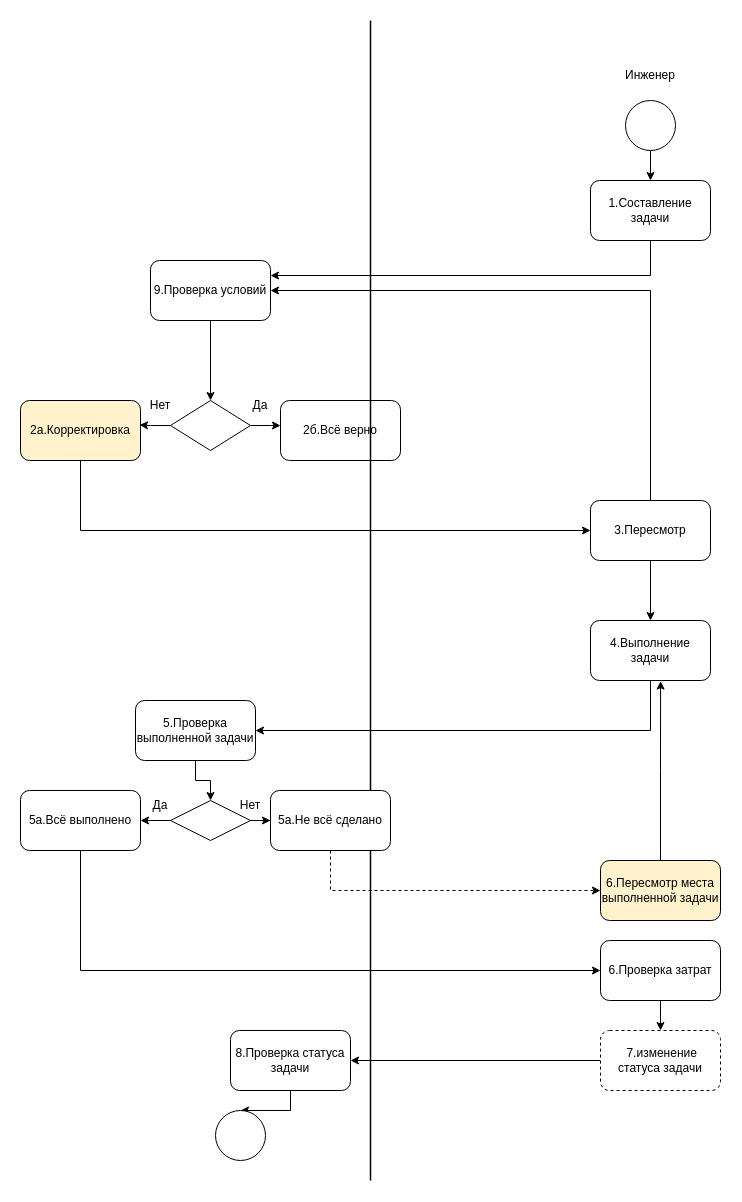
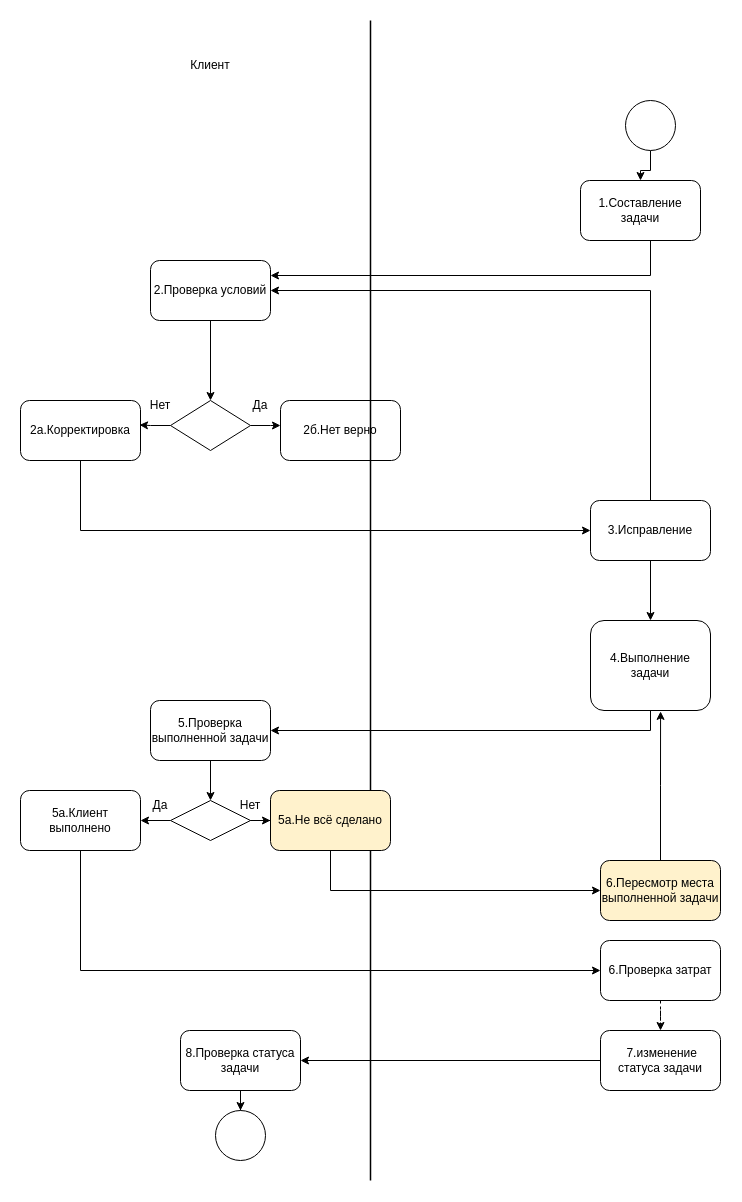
  <mxCell id="0" />
  <mxCell id="1" parent="0" />
- <mxCell id="3" value="Инженер" style="text;html=1;align=center;verticalAlign=middle;whiteSpace=wrap;rounded=0;" vertex="1" parent="1"><mxGeometry x="620" y="60" width="60" height="30" as="geometry" /></mxCell>
+ <mxCell id="2" value="Клиент" style="text;html=1;align=center;verticalAlign=middle;whiteSpace=wrap;rounded=0;" vertex="1" parent="1"><mxGeometry x="180" y="50" width="60" height="30" as="geometry" /></mxCell>
  <mxCell id="4" style="edgeStyle=orthogonalEdgeStyle;rounded=0;orthogonalLoop=1;jettySize=auto;html=1;entryX=0.5;entryY=0;entryDx=0;entryDy=0;" edge="1" parent="1" source="5" target="7"><mxGeometry relative="1" as="geometry" /></mxCell>
  <mxCell id="5" value="" style="ellipse;whiteSpace=wrap;html=1;aspect=fixed;" vertex="1" parent="1"><mxGeometry x="625" y="100" width="50" height="50" as="geometry" /></mxCell>
  <mxCell id="6" style="edgeStyle=orthogonalEdgeStyle;rounded=0;orthogonalLoop=1;jettySize=auto;html=1;entryX=1;entryY=0.25;entryDx=0;entryDy=0;" edge="1" parent="1" source="7" target="9"><mxGeometry relative="1" as="geometry"><Array as="points"><mxPoint x="650" y="275" /></Array></mxGeometry></mxCell>
- <mxCell id="7" value="1.Составление задачи" style="rounded=1;whiteSpace=wrap;html=1;" vertex="1" parent="1"><mxGeometry x="590" y="180" width="120" height="60" as="geometry" /></mxCell>
+ <mxCell id="7" value="1.Составление задачи" style="rounded=1;whiteSpace=wrap;html=1;" vertex="1" parent="1"><mxGeometry x="580" y="180" width="120" height="60" as="geometry" /></mxCell>
  <mxCell id="8" style="edgeStyle=orthogonalEdgeStyle;rounded=0;orthogonalLoop=1;jettySize=auto;html=1;entryX=0.5;entryY=0;entryDx=0;entryDy=0;" edge="1" parent="1" source="9" target="15"><mxGeometry relative="1" as="geometry" /></mxCell>
- <mxCell id="9" value="9.Проверка условий" style="rounded=1;whiteSpace=wrap;html=1;" vertex="1" parent="1"><mxGeometry x="150" y="260" width="120" height="60" as="geometry" /></mxCell>
- <mxCell id="10" value="2б.Всё верно" style="rounded=1;whiteSpace=wrap;html=1;" vertex="1" parent="1"><mxGeometry x="280" y="400" width="120" height="60" as="geometry" /></mxCell>
+ <mxCell id="9" value="2.Проверка условий" style="rounded=1;whiteSpace=wrap;html=1;" vertex="1" parent="1"><mxGeometry x="150" y="260" width="120" height="60" as="geometry" /></mxCell>
+ <mxCell id="10" value="2б.Нет верно" style="rounded=1;whiteSpace=wrap;html=1;" vertex="1" parent="1"><mxGeometry x="280" y="400" width="120" height="60" as="geometry" /></mxCell>
  <mxCell id="11" value="" style="endArrow=none;html=1;rounded=0;jumpSize=1;strokeWidth=1.5;" edge="1" parent="1"><mxGeometry width="50" height="50" relative="1" as="geometry"><mxPoint x="370" y="1180" as="sourcePoint" /><mxPoint x="370" as="targetPoint" y="20" /></mxGeometry></mxCell>
  <mxCell id="12" style="edgeStyle=orthogonalEdgeStyle;rounded=0;orthogonalLoop=1;jettySize=auto;html=1;entryX=0;entryY=0.5;entryDx=0;entryDy=0;" edge="1" parent="1" source="13" target="21"><mxGeometry relative="1" as="geometry"><Array as="points"><mxPoint x="80" y="530" /></Array></mxGeometry></mxCell>
- <mxCell id="13" value="2а.Корректировка" style="rounded=1;whiteSpace=wrap;html=1;fillColor=#fff2cc;" vertex="1" parent="1"><mxGeometry x="20" y="400" width="120" height="60" as="geometry" /></mxCell>
+ <mxCell id="13" value="2а.Корректировка" style="rounded=1;whiteSpace=wrap;html=1;" vertex="1" parent="1"><mxGeometry x="20" y="400" width="120" height="60" as="geometry" /></mxCell>
  <mxCell id="14" style="edgeStyle=orthogonalEdgeStyle;rounded=0;orthogonalLoop=1;jettySize=auto;html=1;" edge="1" parent="1" source="15" target="10"><mxGeometry relative="1" as="geometry"><Array as="points"><mxPoint x="270" y="425" /><mxPoint x="270" y="425" /></Array></mxGeometry></mxCell>
  <mxCell id="15" value="" style="rhombus;whiteSpace=wrap;html=1;" vertex="1" parent="1"><mxGeometry x="170" y="400" width="80" height="50" as="geometry" /></mxCell>
  <mxCell id="16" style="edgeStyle=orthogonalEdgeStyle;rounded=0;orthogonalLoop=1;jettySize=auto;html=1;entryX=0.992;entryY=0.408;entryDx=0;entryDy=0;entryPerimeter=0;" edge="1" parent="1" source="15" target="13"><mxGeometry relative="1" as="geometry" /></mxCell>
  <mxCell id="17" value="Да" style="text;html=1;align=center;verticalAlign=middle;whiteSpace=wrap;rounded=0;" vertex="1" parent="1"><mxGeometry x="230" y="390" width="60" height="30" as="geometry" /></mxCell>
  <mxCell id="18" value="Нет" style="text;html=1;align=center;verticalAlign=middle;whiteSpace=wrap;rounded=0;" vertex="1" parent="1"><mxGeometry x="130" y="390" width="60" height="30" as="geometry" /></mxCell>
  <mxCell id="19" style="edgeStyle=orthogonalEdgeStyle;rounded=0;orthogonalLoop=1;jettySize=auto;html=1;entryX=1;entryY=0.5;entryDx=0;entryDy=0;" edge="1" parent="1" source="21" target="9"><mxGeometry relative="1" as="geometry"><Array as="points"><mxPoint x="650" y="290" /></Array></mxGeometry></mxCell>
  <mxCell id="20" style="edgeStyle=orthogonalEdgeStyle;rounded=0;orthogonalLoop=1;jettySize=auto;html=1;entryX=0.5;entryY=0;entryDx=0;entryDy=0;" edge="1" parent="1" source="21" target="23"><mxGeometry relative="1" as="geometry" /></mxCell>
- <mxCell id="21" value="3.Пересмотр" style="rounded=1;whiteSpace=wrap;html=1;" vertex="1" parent="1"><mxGeometry x="590" y="500" width="120" height="60" as="geometry" /></mxCell>
+ <mxCell id="21" value="3.Исправление" style="rounded=1;whiteSpace=wrap;html=1;" vertex="1" parent="1"><mxGeometry x="590" y="500" width="120" height="60" as="geometry" /></mxCell>
  <mxCell id="22" style="edgeStyle=orthogonalEdgeStyle;rounded=0;orthogonalLoop=1;jettySize=auto;html=1;entryX=1;entryY=0.5;entryDx=0;entryDy=0;" edge="1" parent="1" source="23" target="25"><mxGeometry relative="1" as="geometry"><Array as="points"><mxPoint x="650" y="730" /></Array></mxGeometry></mxCell>
- <mxCell id="23" value="4.Выполнение задачи" style="rounded=1;whiteSpace=wrap;html=1;" vertex="1" parent="1"><mxGeometry x="590" y="620" width="120" height="60" as="geometry" /></mxCell>
+ <mxCell id="23" value="4.Выполнение задачи" style="rounded=1;whiteSpace=wrap;html=1;" vertex="1" parent="1"><mxGeometry x="590" y="620" width="120" height="90" as="geometry" /></mxCell>
  <mxCell id="24" style="edgeStyle=orthogonalEdgeStyle;rounded=0;orthogonalLoop=1;jettySize=auto;html=1;entryX=0.5;entryY=0;entryDx=0;entryDy=0;" edge="1" parent="1" source="25" target="28"><mxGeometry relative="1" as="geometry" /></mxCell>
- <mxCell id="25" value="5.Проверка выполненной задачи" style="rounded=1;whiteSpace=wrap;html=1;" vertex="1" parent="1"><mxGeometry x="135" y="700" width="120" height="60" as="geometry" /></mxCell>
+ <mxCell id="25" value="5.Проверка выполненной задачи" style="rounded=1;whiteSpace=wrap;html=1;" vertex="1" parent="1"><mxGeometry x="150" y="700" width="120" height="60" as="geometry" /></mxCell>
  <mxCell id="26" value="" style="edgeStyle=orthogonalEdgeStyle;rounded=0;orthogonalLoop=1;jettySize=auto;html=1;" edge="1" parent="1" source="28" target="32"><mxGeometry relative="1" as="geometry" /></mxCell>
  <mxCell id="27" style="edgeStyle=orthogonalEdgeStyle;rounded=0;orthogonalLoop=1;jettySize=auto;html=1;entryX=1;entryY=0.5;entryDx=0;entryDy=0;" edge="1" parent="1" source="28" target="30"><mxGeometry relative="1" as="geometry" /></mxCell>
  <mxCell id="28" value="" style="rhombus;whiteSpace=wrap;html=1;" vertex="1" parent="1"><mxGeometry x="170" y="800" width="80" height="40" as="geometry" /></mxCell>
  <mxCell id="29" style="edgeStyle=orthogonalEdgeStyle;rounded=0;orthogonalLoop=1;jettySize=auto;html=1;entryX=0;entryY=0.5;entryDx=0;entryDy=0;" edge="1" parent="1" source="30" target="38"><mxGeometry relative="1" as="geometry"><Array as="points"><mxPoint x="80" y="970" /></Array></mxGeometry></mxCell>
- <mxCell id="30" value="5а.Всё выполнено" style="rounded=1;whiteSpace=wrap;html=1;" vertex="1" parent="1"><mxGeometry x="20" y="790" width="120" height="60" as="geometry" /></mxCell>
- <mxCell id="31" style="edgeStyle=orthogonalEdgeStyle;rounded=0;orthogonalLoop=1;jettySize=auto;html=1;entryX=0;entryY=0.5;entryDx=0;entryDy=0;dashed=1;" edge="1" parent="1" source="32" target="33"><mxGeometry relative="1" as="geometry"><Array as="points"><mxPoint x="330" y="890" /></Array></mxGeometry></mxCell>
- <mxCell id="32" value="5а.Не всё сделано" style="rounded=1;whiteSpace=wrap;html=1;" vertex="1" parent="1"><mxGeometry x="270" y="790" width="120" height="60" as="geometry" /></mxCell>
+ <mxCell id="30" value="5а.Клиент выполнено" style="rounded=1;whiteSpace=wrap;html=1;" vertex="1" parent="1"><mxGeometry x="20" y="790" width="120" height="60" as="geometry" /></mxCell>
+ <mxCell id="31" style="edgeStyle=orthogonalEdgeStyle;rounded=0;orthogonalLoop=1;jettySize=auto;html=1;entryX=0;entryY=0.5;entryDx=0;entryDy=0;" edge="1" parent="1" source="32" target="33"><mxGeometry relative="1" as="geometry"><Array as="points"><mxPoint x="330" y="890" /></Array></mxGeometry></mxCell>
+ <mxCell id="32" value="5а.Не всё сделано" style="rounded=1;whiteSpace=wrap;html=1;fillColor=#fff2cc;" vertex="1" parent="1"><mxGeometry x="270" y="790" width="120" height="60" as="geometry" /></mxCell>
  <mxCell id="33" value="6.Пересмотр места выполненной задачи" style="rounded=1;whiteSpace=wrap;html=1;fillColor=#fff2cc;" vertex="1" parent="1"><mxGeometry x="600" y="860" width="120" height="60" as="geometry" /></mxCell>
  <mxCell id="34" style="edgeStyle=orthogonalEdgeStyle;rounded=0;orthogonalLoop=1;jettySize=auto;html=1;entryX=0.584;entryY=1.01;entryDx=0;entryDy=0;entryPerimeter=0;" edge="1" parent="1" source="33" target="23"><mxGeometry relative="1" as="geometry" /></mxCell>
  <mxCell id="35" value="Да" style="text;html=1;align=center;verticalAlign=middle;whiteSpace=wrap;rounded=0;" vertex="1" parent="1"><mxGeometry x="130" y="790" width="60" height="30" as="geometry" /></mxCell>
  <mxCell id="36" value="Нет" style="text;html=1;align=center;verticalAlign=middle;whiteSpace=wrap;rounded=0;" vertex="1" parent="1"><mxGeometry x="220" y="790" width="60" height="30" as="geometry" /></mxCell>
- <mxCell id="37" style="edgeStyle=orthogonalEdgeStyle;rounded=0;orthogonalLoop=1;jettySize=auto;html=1;entryX=0.5;entryY=0;entryDx=0;entryDy=0;" edge="1" parent="1" source="38" target="40"><mxGeometry relative="1" as="geometry" /></mxCell>
+ <mxCell id="37" style="edgeStyle=orthogonalEdgeStyle;rounded=0;orthogonalLoop=1;jettySize=auto;html=1;entryX=0.5;entryY=0;entryDx=0;entryDy=0;dashed=1;" edge="1" parent="1" source="38" target="40"><mxGeometry relative="1" as="geometry" /></mxCell>
  <mxCell id="38" value="6.Проверка затрат" style="rounded=1;whiteSpace=wrap;html=1;" vertex="1" parent="1"><mxGeometry x="600" y="940" width="120" height="60" as="geometry" /></mxCell>
  <mxCell id="39" style="edgeStyle=orthogonalEdgeStyle;rounded=0;orthogonalLoop=1;jettySize=auto;html=1;entryX=1;entryY=0.5;entryDx=0;entryDy=0;" edge="1" parent="1" source="40" target="42"><mxGeometry relative="1" as="geometry" /></mxCell>
- <mxCell id="40" value="&amp;nbsp;7.изменение статуса задачи" style="rounded=1;whiteSpace=wrap;html=1;dashed=1;" vertex="1" parent="1"><mxGeometry x="600" y="1030" width="120" height="60" as="geometry" /></mxCell>
+ <mxCell id="40" value="&amp;nbsp;7.изменение статуса задачи" style="rounded=1;whiteSpace=wrap;html=1;" vertex="1" parent="1"><mxGeometry x="600" y="1030" width="120" height="60" as="geometry" /></mxCell>
  <mxCell id="41" style="edgeStyle=orthogonalEdgeStyle;rounded=0;orthogonalLoop=1;jettySize=auto;html=1;entryX=0.5;entryY=0;entryDx=0;entryDy=0;" edge="1" parent="1" source="42" target="43"><mxGeometry relative="1" as="geometry" /></mxCell>
- <mxCell id="42" value="8.Проверка статуса задачи" style="rounded=1;whiteSpace=wrap;html=1;" vertex="1" parent="1"><mxGeometry x="230" y="1030" width="120" height="60" as="geometry" /></mxCell>
+ <mxCell id="42" value="8.Проверка статуса задачи" style="rounded=1;whiteSpace=wrap;html=1;" vertex="1" parent="1"><mxGeometry x="180" y="1030" width="120" height="60" as="geometry" /></mxCell>
  <mxCell id="43" value="" style="ellipse;whiteSpace=wrap;html=1;aspect=fixed;" vertex="1" parent="1"><mxGeometry x="215" y="1110" width="50" height="50" as="geometry" /></mxCell>
